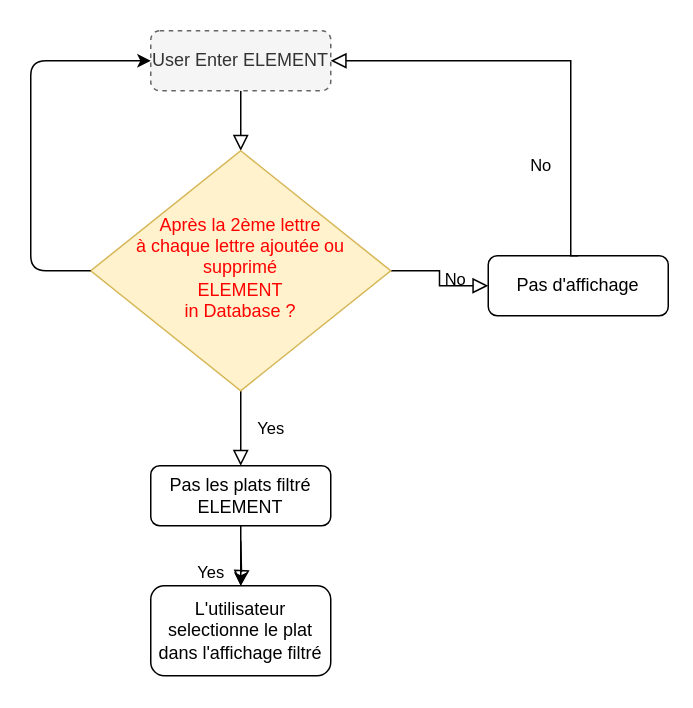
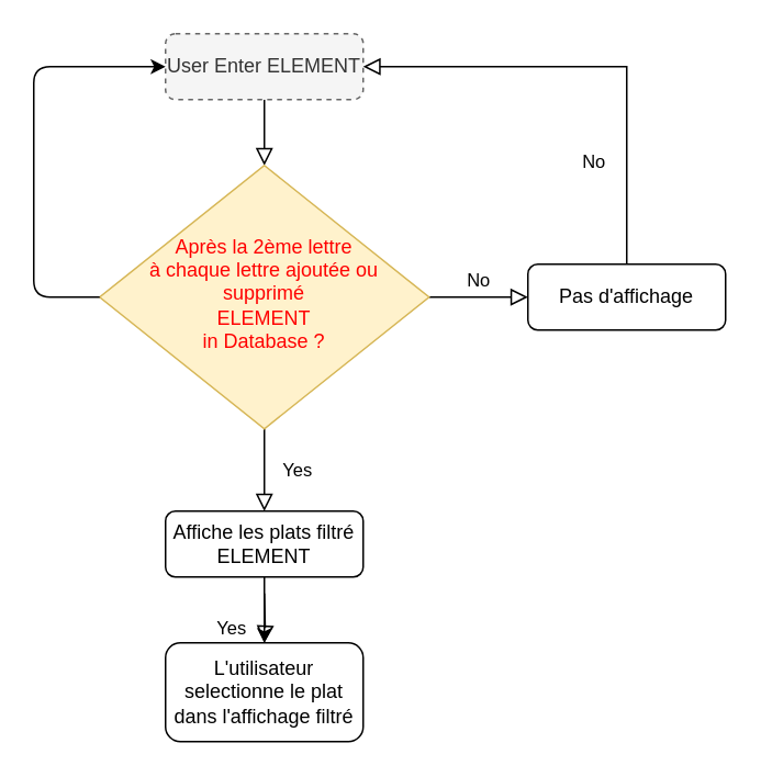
  <mxCell id="0" />
  <mxCell id="1" parent="0" />
  <mxCell id="2" value="" style="rounded=0;html=1;jettySize=auto;orthogonalLoop=1;fontSize=11;endArrow=block;endFill=0;endSize=8;strokeWidth=1;shadow=0;labelBackgroundColor=none;edgeStyle=orthogonalEdgeStyle;" parent="1" source="3" edge="1"><mxGeometry relative="1" as="geometry"><mxPoint x="160" y="100" as="targetPoint" /></mxGeometry></mxCell>
  <mxCell id="3" value="User Enter ELEMENT" style="rounded=1;whiteSpace=wrap;html=1;fontSize=12;glass=0;strokeWidth=1;shadow=0;fillColor=#f5f5f5;strokeColor=#666666;fontColor=#333333;dashed=1;" parent="1" vertex="1"><mxGeometry x="100" y="20" width="120" height="40" as="geometry" /></mxCell>
  <mxCell id="4" value="Yes" style="rounded=0;html=1;jettySize=auto;orthogonalLoop=1;fontSize=11;endArrow=block;endFill=0;endSize=8;strokeWidth=1;shadow=0;labelBackgroundColor=none;edgeStyle=orthogonalEdgeStyle;entryX=0.5;entryY=0;entryDx=0;entryDy=0;exitX=0.5;exitY=1;exitDx=0;exitDy=0;" parent="1" source="6" target="12" edge="1"><mxGeometry y="20" relative="1" as="geometry"><mxPoint as="offset" /><mxPoint x="160" y="270" as="targetPoint" /><mxPoint x="160" y="270" as="sourcePoint" /></mxGeometry></mxCell>
  <mxCell id="5" value="No" style="edgeStyle=orthogonalEdgeStyle;rounded=0;html=1;jettySize=auto;orthogonalLoop=1;fontSize=11;endArrow=block;endFill=0;endSize=8;strokeWidth=1;shadow=0;labelBackgroundColor=none;" parent="1" source="6" target="7" edge="1"><mxGeometry y="10" relative="1" as="geometry"><mxPoint as="offset" /></mxGeometry></mxCell>
  <mxCell id="6" value="&lt;font color=&quot;#ff0000&quot;&gt;Après la 2ème lettre&lt;br&gt;à chaque lettre ajoutée ou supprimé&lt;br&gt;ELEMENT&lt;br&gt;in Database ?&lt;/font&gt;" style="rhombus;whiteSpace=wrap;html=1;shadow=0;fontFamily=Helvetica;fontSize=12;align=center;strokeWidth=1;spacing=6;spacingTop=-4;fillColor=#fff2cc;strokeColor=#d6b656;" parent="1" vertex="1"><mxGeometry x="60" y="100" width="200" height="160" as="geometry" /></mxCell>
- <mxCell id="7" value="Pas d'affichage" style="rounded=1;whiteSpace=wrap;html=1;fontSize=12;glass=0;strokeWidth=1;shadow=0;" parent="1" vertex="1"><mxGeometry x="325" y="170" width="120" height="40" as="geometry" /></mxCell>
+ <mxCell id="7" value="Pas d'affichage" style="rounded=1;whiteSpace=wrap;html=1;fontSize=12;glass=0;strokeWidth=1;shadow=0;" parent="1" vertex="1"><mxGeometry x="320" y="160" width="120" height="40" as="geometry" /></mxCell>
  <mxCell id="8" value="Yes" style="rounded=0;html=1;jettySize=auto;orthogonalLoop=1;fontSize=11;endArrow=block;endFill=0;endSize=8;strokeWidth=1;shadow=0;labelBackgroundColor=none;edgeStyle=orthogonalEdgeStyle;" parent="1" target="9" edge="1"><mxGeometry x="0.429" y="-20" relative="1" as="geometry"><mxPoint as="offset" /><mxPoint x="160" y="360" as="sourcePoint" /></mxGeometry></mxCell>
  <mxCell id="9" value="L'utilisateur selectionne le plat dans l'affichage filtré" style="rounded=1;whiteSpace=wrap;html=1;fontSize=12;glass=0;strokeWidth=1;shadow=0;" parent="1" vertex="1"><mxGeometry x="100" y="390" width="120" height="60" as="geometry" /></mxCell>
  <mxCell id="10" value="" style="edgeStyle=orthogonalEdgeStyle;rounded=0;orthogonalLoop=1;jettySize=auto;html=1;" parent="1" source="12" target="9" edge="1"><mxGeometry relative="1" as="geometry" /></mxCell>
  <mxCell id="11" value="" style="edgeStyle=none;html=1;exitX=0;exitY=0.5;exitDx=0;exitDy=0;entryX=0;entryY=0.5;entryDx=0;entryDy=0;" edge="1" parent="1" source="6" target="3"><mxGeometry relative="1" as="geometry"><mxPoint x="50" y="60" as="targetPoint" /><Array as="points"><mxPoint x="20" y="180" /><mxPoint x="20" y="40" /></Array></mxGeometry></mxCell>
- <mxCell id="12" value="Pas les plats filtré ELEMENT" style="rounded=1;whiteSpace=wrap;html=1;fontSize=12;glass=0;strokeWidth=1;shadow=0;" parent="1" vertex="1"><mxGeometry x="100" y="310" width="120" height="40" as="geometry" /></mxCell>
+ <mxCell id="12" value="Affiche les plats filtré ELEMENT" style="rounded=1;whiteSpace=wrap;html=1;fontSize=12;glass=0;strokeWidth=1;shadow=0;" parent="1" vertex="1"><mxGeometry x="100" y="310" width="120" height="40" as="geometry" /></mxCell>
  <mxCell id="13" value="No" style="rounded=0;html=1;jettySize=auto;orthogonalLoop=1;fontSize=11;endArrow=block;endFill=0;endSize=8;strokeWidth=1;shadow=0;labelBackgroundColor=none;edgeStyle=orthogonalEdgeStyle;entryX=1;entryY=0.5;entryDx=0;entryDy=0;exitX=0.5;exitY=0;exitDx=0;exitDy=0;" parent="1" source="7" target="3" edge="1"><mxGeometry x="-0.556" y="20" relative="1" as="geometry"><mxPoint as="offset" /><mxPoint x="330" y="50" as="sourcePoint" /><mxPoint x="170" y="380" as="targetPoint" /><Array as="points"><mxPoint x="380" y="40" /></Array></mxGeometry></mxCell>
